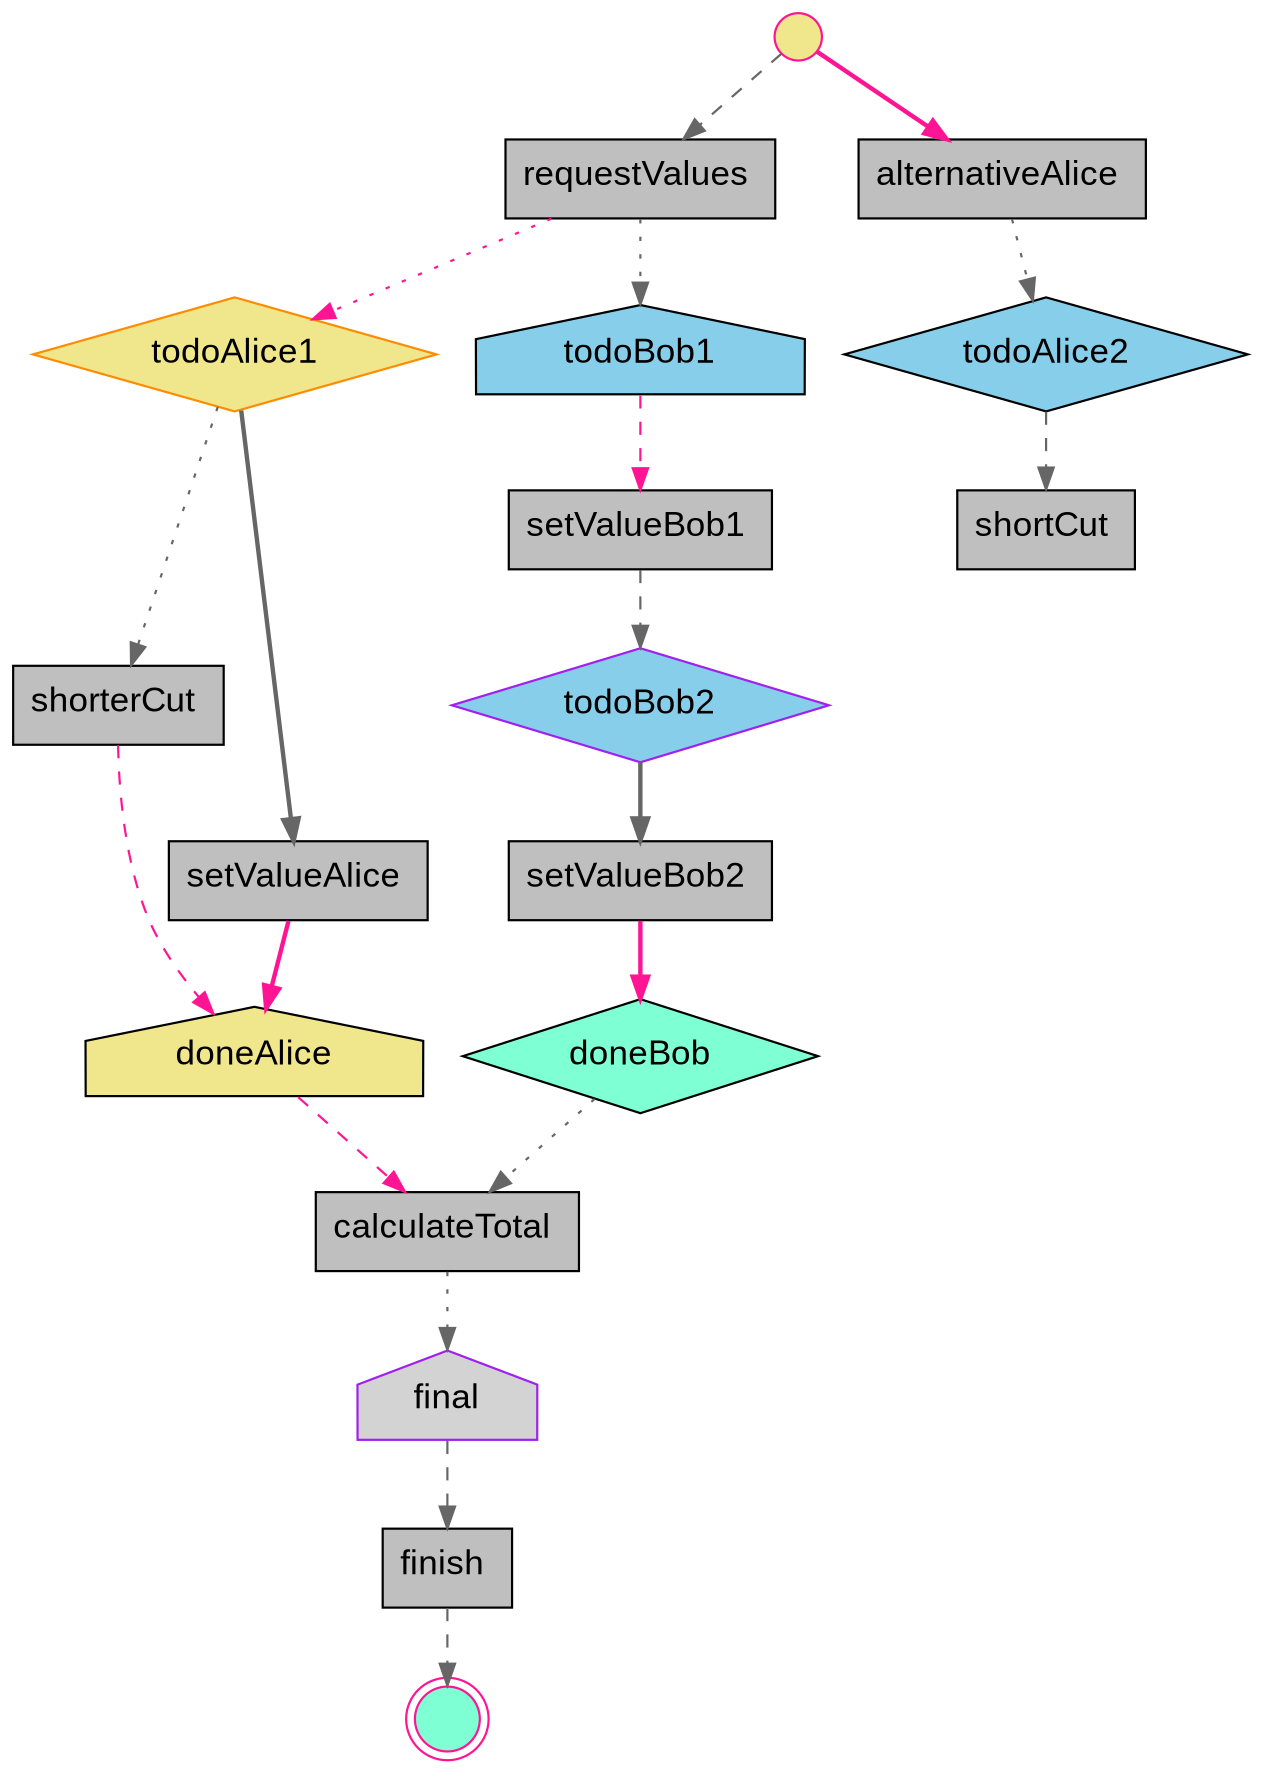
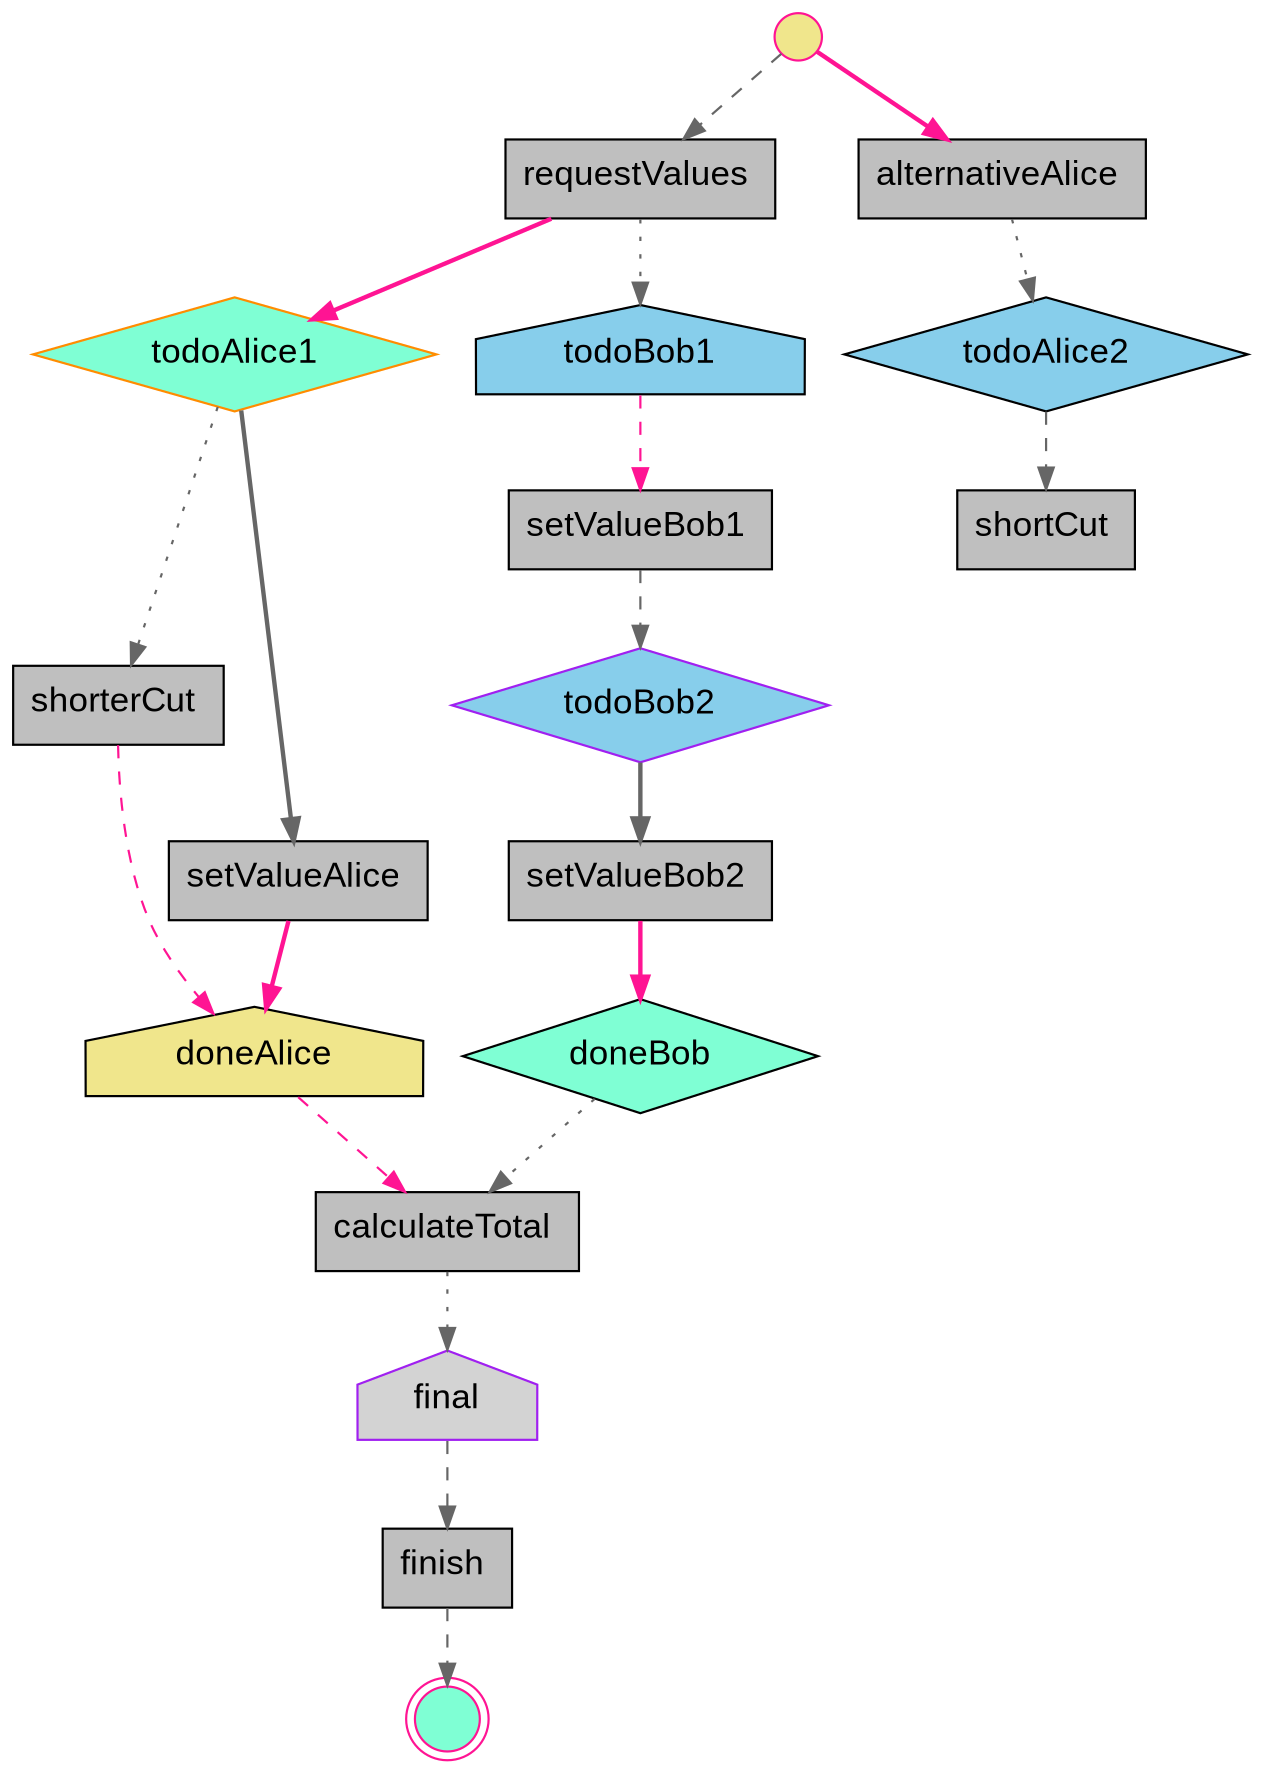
  digraph {
    node [color=black fillcolor=gray75 fontname=Arial shape=box style=filled]
    edge [color=gray40 style=dashed]
    doneAlice [fillcolor=khaki fontsize=16 shape=house]
    doneBob [fillcolor=aquamarine fontsize=16 shape=diamond]
-   todoAlice1 [color=darkorange fillcolor=khaki fontsize=16 shape=diamond]
+   todoAlice1 [color=darkorange fillcolor=aquamarine fontsize=16 shape=diamond]
    todoBob1 [fillcolor=skyblue fontsize=16 shape=house]
    n5 [label=<<FONT POINT-SIZE="16">calculateTotal</FONT><FONT POINT-SIZE="10" COLOR="blue"> </FONT>>]
    n6 [label=<<FONT POINT-SIZE="16">shorterCut</FONT><FONT POINT-SIZE="10" COLOR="blue"> </FONT>>]
    n7 [label=<<FONT POINT-SIZE="16">setValueAlice</FONT><FONT POINT-SIZE="10" COLOR="blue"> </FONT>>]
    n8 [label=<<FONT POINT-SIZE="16">setValueBob1</FONT><FONT POINT-SIZE="10" COLOR="blue"> </FONT>>]
    initial [color=deeppink fillcolor=khaki shape=point width=0.3 fontname=""]
    n10 [label=<<FONT POINT-SIZE="16">requestValues</FONT><FONT POINT-SIZE="10" COLOR="blue"> </FONT>>]
    n11 [label=<<FONT POINT-SIZE="16">alternativeAlice</FONT><FONT POINT-SIZE="10" COLOR="blue"> </FONT>>]
    todoAlice2 [fillcolor=skyblue fontsize=16 shape=diamond]
    final [color=purple fillcolor=lightgrey fontsize=16 shape=house]
    n14 [label=<<FONT POINT-SIZE="16">finish</FONT><FONT POINT-SIZE="10" COLOR="blue"> </FONT>>]
    terminal [color=deeppink fillcolor=aquamarine peripheries=2 shape=point width=0.3 fontname=""]
    n16 [label=<<FONT POINT-SIZE="16">shortCut</FONT><FONT POINT-SIZE="10" COLOR="blue"> </FONT>>]
    todoBob2 [color=purple fillcolor=skyblue fontsize=16 shape=diamond]
    n18 [label=<<FONT POINT-SIZE="16">setValueBob2</FONT><FONT POINT-SIZE="10" COLOR="blue"> </FONT>>]
    subgraph sub_1 {
      rank=same
      doneAlice
      doneBob
    }
    subgraph sub_2 {
      rank=same
      todoAlice1
      todoBob1
    }
    doneAlice -> n5 [color=deeppink]
    doneBob -> n5 [style=dotted]
    todoAlice1 -> n6 [style=dotted]
    todoAlice1 -> n7 [style=bold]
    todoBob1 -> n8 [color=deeppink]
    n5 -> final [style=dotted]
    n6 -> doneAlice [color=deeppink]
    n7 -> doneAlice [color=deeppink style=bold]
    n8 -> todoBob2
    initial -> n10
    initial -> n11 [color=deeppink style=bold]
-   n10 -> todoAlice1 [color=deeppink style=dotted]
+   n10 -> todoAlice1 [color=deeppink style=bold]
    n10 -> todoBob1 [style=dotted]
    n11 -> todoAlice2 [style=dotted]
    todoAlice2 -> n16
    final -> n14
    n14 -> terminal
    todoBob2 -> n18 [style=bold]
    n18 -> doneBob [color=deeppink style=bold]
  }
